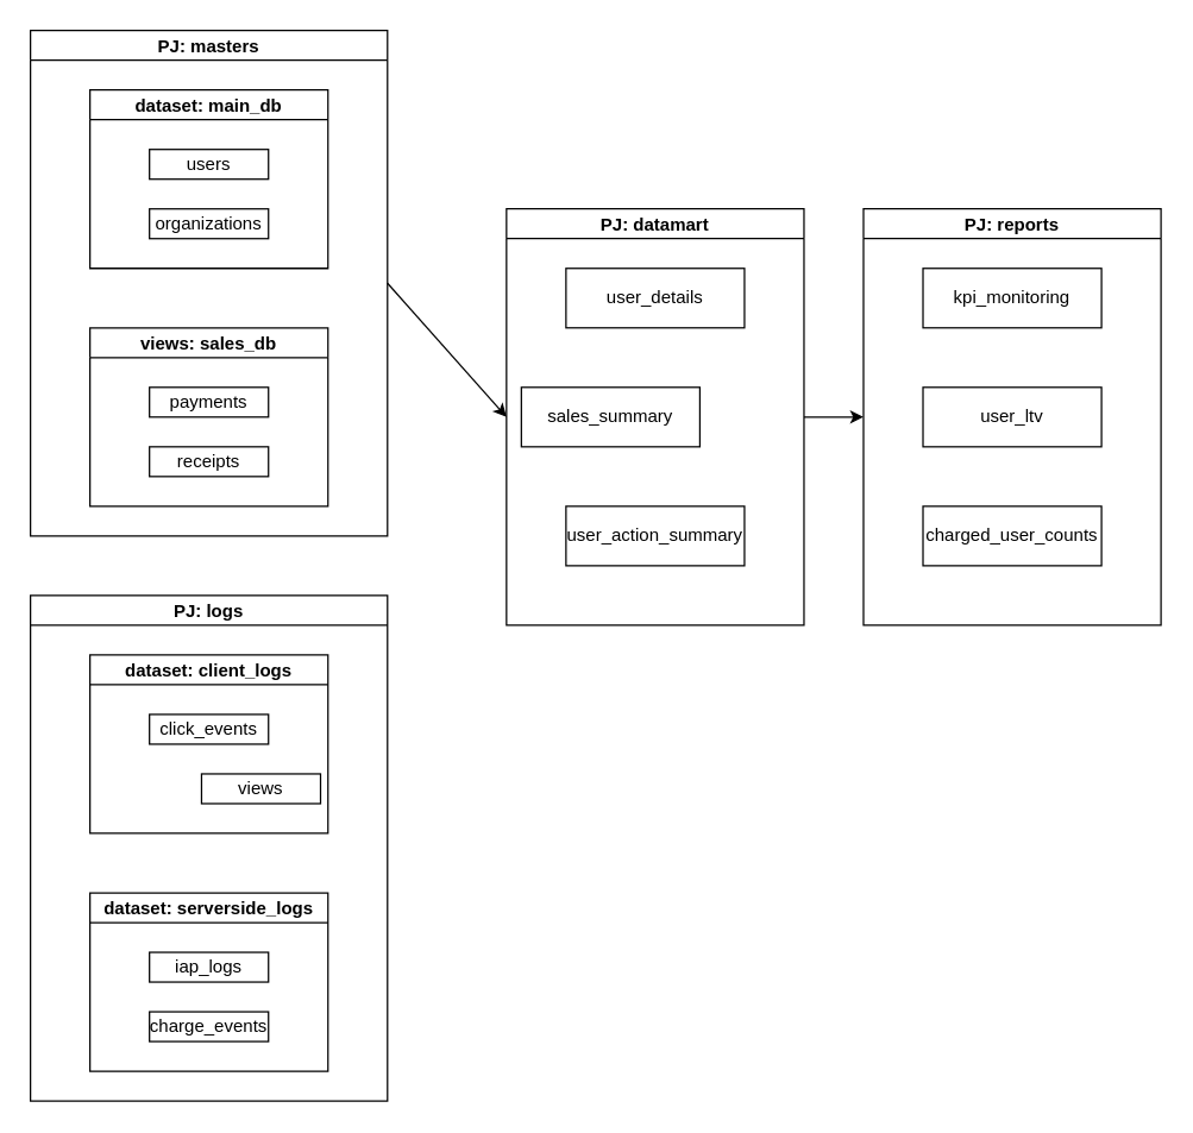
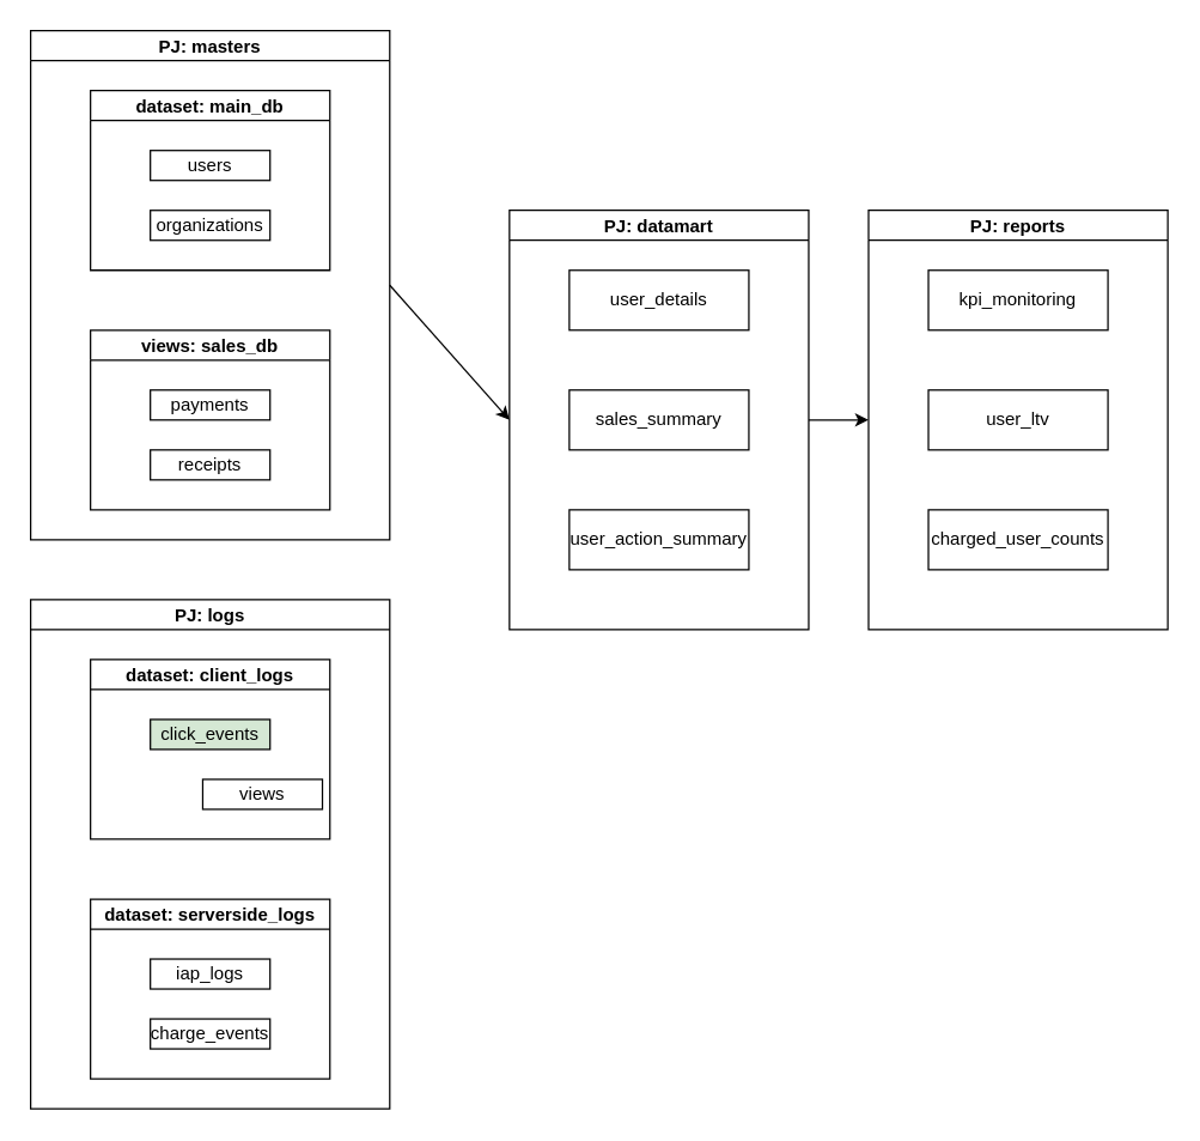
  <mxCell id="0" />
  <mxCell id="1" parent="0" />
  <mxCell id="2" value="PJ: datamart" style="swimlane;startSize=20;horizontal=1;containerType=tree;" vertex="1" parent="1"><mxGeometry x="340" y="140" width="200" height="280" as="geometry" /></mxCell>
  <mxCell id="3" value="user_details" style="whiteSpace=wrap;html=1;treeFolding=1;treeMoving=1;newEdgeStyle={&quot;edgeStyle&quot;:&quot;elbowEdgeStyle&quot;,&quot;startArrow&quot;:&quot;none&quot;,&quot;endArrow&quot;:&quot;none&quot;};" vertex="1" parent="2"><mxGeometry x="40" y="40" width="120" height="40" as="geometry" /></mxCell>
  <mxCell id="4" value="user_action_summary" style="whiteSpace=wrap;html=1;treeFolding=1;treeMoving=1;newEdgeStyle={&quot;edgeStyle&quot;:&quot;elbowEdgeStyle&quot;,&quot;startArrow&quot;:&quot;none&quot;,&quot;endArrow&quot;:&quot;none&quot;};" vertex="1" parent="2"><mxGeometry x="40" y="200" width="120" height="40" as="geometry" /></mxCell>
  <mxCell id="5" value="" style="endArrow=classic;html=1;exitX=1;exitY=0.5;exitDx=0;exitDy=0;" edge="1" parent="2" source="2"><mxGeometry width="50" height="50" relative="1" as="geometry"><mxPoint x="120" y="280" as="sourcePoint" /><mxPoint x="240" y="140" as="targetPoint" /></mxGeometry></mxCell>
- <mxCell id="6" value="sales_summary" style="whiteSpace=wrap;html=1;treeFolding=1;treeMoving=1;newEdgeStyle={&quot;edgeStyle&quot;:&quot;elbowEdgeStyle&quot;,&quot;startArrow&quot;:&quot;none&quot;,&quot;endArrow&quot;:&quot;none&quot;};" vertex="1" parent="1"><mxGeometry x="350" y="260" width="120" height="40" as="geometry" /></mxCell>
+ <mxCell id="6" value="sales_summary" style="whiteSpace=wrap;html=1;treeFolding=1;treeMoving=1;newEdgeStyle={&quot;edgeStyle&quot;:&quot;elbowEdgeStyle&quot;,&quot;startArrow&quot;:&quot;none&quot;,&quot;endArrow&quot;:&quot;none&quot;};" vertex="1" parent="1"><mxGeometry x="380" y="260" width="120" height="40" as="geometry" /></mxCell>
  <mxCell id="7" value="PJ: reports" style="swimlane;startSize=20;horizontal=1;containerType=tree;" vertex="1" parent="1"><mxGeometry x="580" y="140" width="200" height="280" as="geometry" /></mxCell>
  <mxCell id="8" value="kpi_monitoring" style="whiteSpace=wrap;html=1;treeFolding=1;treeMoving=1;newEdgeStyle={&quot;edgeStyle&quot;:&quot;elbowEdgeStyle&quot;,&quot;startArrow&quot;:&quot;none&quot;,&quot;endArrow&quot;:&quot;none&quot;};" vertex="1" parent="7"><mxGeometry x="40" y="40" width="120" height="40" as="geometry" /></mxCell>
  <mxCell id="9" value="user_ltv" style="whiteSpace=wrap;html=1;treeFolding=1;treeMoving=1;newEdgeStyle={&quot;edgeStyle&quot;:&quot;elbowEdgeStyle&quot;,&quot;startArrow&quot;:&quot;none&quot;,&quot;endArrow&quot;:&quot;none&quot;};" vertex="1" parent="7"><mxGeometry x="40" y="120" width="120" height="40" as="geometry" /></mxCell>
  <mxCell id="10" value="charged_user_counts" style="whiteSpace=wrap;html=1;treeFolding=1;treeMoving=1;newEdgeStyle={&quot;edgeStyle&quot;:&quot;elbowEdgeStyle&quot;,&quot;startArrow&quot;:&quot;none&quot;,&quot;endArrow&quot;:&quot;none&quot;};" vertex="1" parent="7"><mxGeometry x="40" y="200" width="120" height="40" as="geometry" /></mxCell>
  <mxCell id="11" value="" style="endArrow=classic;html=1;exitX=1;exitY=0.5;exitDx=0;exitDy=0;" edge="1" parent="1" source="12"><mxGeometry width="50" height="50" relative="1" as="geometry"><mxPoint x="430" y="250" as="sourcePoint" /><mxPoint x="340" y="280" as="targetPoint" /></mxGeometry></mxCell>
  <mxCell id="12" value="PJ: masters" style="swimlane;startSize=20;horizontal=1;containerType=tree;" vertex="1" parent="1"><mxGeometry x="20" y="20" width="240" height="340" as="geometry" /></mxCell>
  <mxCell id="13" value="dataset: main_db" style="swimlane;startSize=20;horizontal=1;containerType=tree;" vertex="1" parent="12"><mxGeometry x="40" y="40" width="160" height="120" as="geometry"><mxRectangle x="40" y="80" width="80" height="20" as="alternateBounds" /></mxGeometry></mxCell>
  <mxCell id="14" value="users" style="whiteSpace=wrap;html=1;treeFolding=1;treeMoving=1;newEdgeStyle={&quot;edgeStyle&quot;:&quot;elbowEdgeStyle&quot;,&quot;startArrow&quot;:&quot;none&quot;,&quot;endArrow&quot;:&quot;none&quot;};" vertex="1" parent="13"><mxGeometry x="40" y="40" width="80" height="20" as="geometry" /></mxCell>
  <mxCell id="15" value="organizations" style="whiteSpace=wrap;html=1;treeFolding=1;treeMoving=1;newEdgeStyle={&quot;edgeStyle&quot;:&quot;elbowEdgeStyle&quot;,&quot;startArrow&quot;:&quot;none&quot;,&quot;endArrow&quot;:&quot;none&quot;};" vertex="1" parent="13"><mxGeometry x="40" y="80" width="80" height="20" as="geometry" /></mxCell>
  <mxCell id="16" value="views: sales_db" style="swimlane;startSize=20;horizontal=1;containerType=tree;" vertex="1" parent="12"><mxGeometry x="40" y="200" width="160" height="120" as="geometry"><mxRectangle x="40" y="80" width="80" height="20" as="alternateBounds" /></mxGeometry></mxCell>
  <mxCell id="17" value="payments" style="whiteSpace=wrap;html=1;treeFolding=1;treeMoving=1;newEdgeStyle={&quot;edgeStyle&quot;:&quot;elbowEdgeStyle&quot;,&quot;startArrow&quot;:&quot;none&quot;,&quot;endArrow&quot;:&quot;none&quot;};" vertex="1" parent="16"><mxGeometry x="40" y="40" width="80" height="20" as="geometry" /></mxCell>
  <mxCell id="18" value="receipts" style="whiteSpace=wrap;html=1;treeFolding=1;treeMoving=1;newEdgeStyle={&quot;edgeStyle&quot;:&quot;elbowEdgeStyle&quot;,&quot;startArrow&quot;:&quot;none&quot;,&quot;endArrow&quot;:&quot;none&quot;};" vertex="1" parent="16"><mxGeometry x="40" y="80" width="80" height="20" as="geometry" /></mxCell>
  <mxCell id="19" value="PJ: logs" style="swimlane;startSize=20;horizontal=1;containerType=tree;" vertex="1" parent="1"><mxGeometry x="20" y="400" width="240" height="340" as="geometry" /></mxCell>
  <mxCell id="20" value="dataset: client_logs" style="swimlane;startSize=20;horizontal=1;containerType=tree;" vertex="1" parent="19"><mxGeometry x="40" y="40" width="160" height="120" as="geometry"><mxRectangle x="40" y="80" width="80" height="20" as="alternateBounds" /></mxGeometry></mxCell>
- <mxCell id="21" value="click_events" style="whiteSpace=wrap;html=1;treeFolding=1;treeMoving=1;newEdgeStyle={&quot;edgeStyle&quot;:&quot;elbowEdgeStyle&quot;,&quot;startArrow&quot;:&quot;none&quot;,&quot;endArrow&quot;:&quot;none&quot;};" vertex="1" parent="20"><mxGeometry x="40" y="40" width="80" height="20" as="geometry" /></mxCell>
+ <mxCell id="21" value="click_events" style="whiteSpace=wrap;html=1;treeFolding=1;treeMoving=1;newEdgeStyle={&quot;edgeStyle&quot;:&quot;elbowEdgeStyle&quot;,&quot;startArrow&quot;:&quot;none&quot;,&quot;endArrow&quot;:&quot;none&quot;};fillColor=#d5e8d4;" vertex="1" parent="20"><mxGeometry x="40" y="40" width="80" height="20" as="geometry" /></mxCell>
  <mxCell id="22" value="views" style="whiteSpace=wrap;html=1;treeFolding=1;treeMoving=1;newEdgeStyle={&quot;edgeStyle&quot;:&quot;elbowEdgeStyle&quot;,&quot;startArrow&quot;:&quot;none&quot;,&quot;endArrow&quot;:&quot;none&quot;};" vertex="1" parent="20"><mxGeometry x="75" y="80" width="80" height="20" as="geometry" /></mxCell>
  <mxCell id="23" value="dataset: serverside_logs" style="swimlane;startSize=20;horizontal=1;containerType=tree;" vertex="1" parent="19"><mxGeometry x="40" y="200" width="160" height="120" as="geometry"><mxRectangle x="40" y="80" width="80" height="20" as="alternateBounds" /></mxGeometry></mxCell>
  <mxCell id="24" value="iap_logs" style="whiteSpace=wrap;html=1;treeFolding=1;treeMoving=1;newEdgeStyle={&quot;edgeStyle&quot;:&quot;elbowEdgeStyle&quot;,&quot;startArrow&quot;:&quot;none&quot;,&quot;endArrow&quot;:&quot;none&quot;};" vertex="1" parent="23"><mxGeometry x="40" y="40" width="80" height="20" as="geometry" /></mxCell>
  <mxCell id="25" value="charge_events" style="whiteSpace=wrap;html=1;treeFolding=1;treeMoving=1;newEdgeStyle={&quot;edgeStyle&quot;:&quot;elbowEdgeStyle&quot;,&quot;startArrow&quot;:&quot;none&quot;,&quot;endArrow&quot;:&quot;none&quot;};" vertex="1" parent="23"><mxGeometry x="40" y="80" width="80" height="20" as="geometry" /></mxCell>
